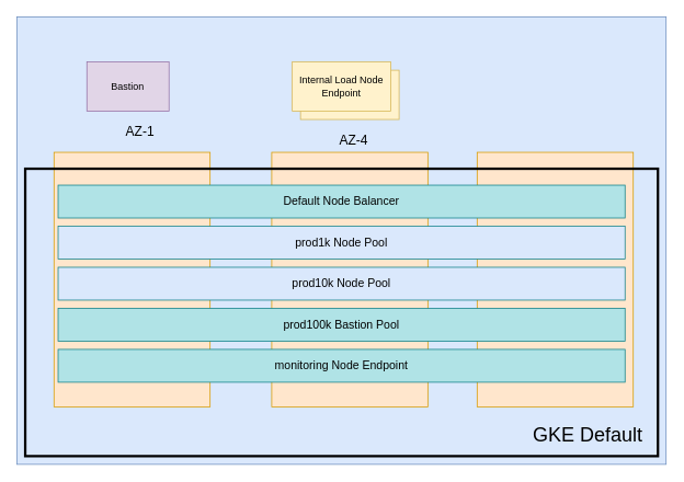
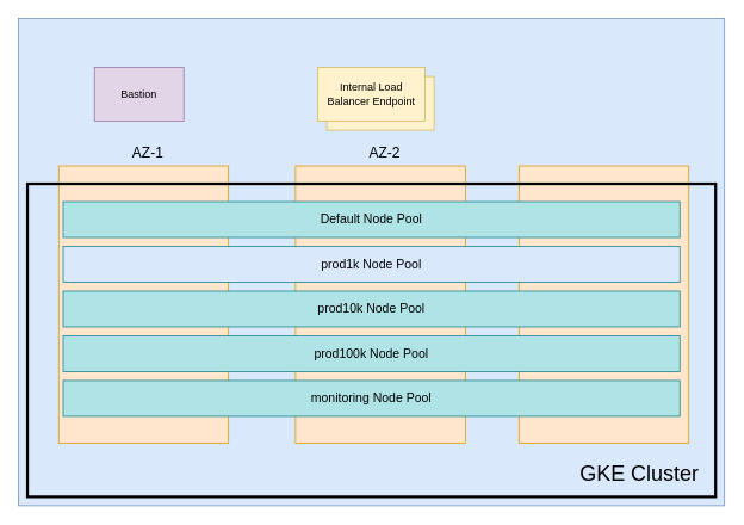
  <mxCell id="0" />
  <mxCell id="1" parent="0" />
  <mxCell id="2" value="" style="rounded=0;whiteSpace=wrap;html=1;fillColor=#dae8fc;strokeColor=#6c8ebf;" parent="1" vertex="1"><mxGeometry x="20" y="20" width="790" height="545" as="geometry" /></mxCell>
  <mxCell id="3" value="" style="rounded=0;whiteSpace=wrap;html=1;fillColor=#ffe6cc;strokeColor=#d79b00;" vertex="1" parent="1"><mxGeometry x="65" y="185" width="190" height="310" as="geometry" /></mxCell>
- <mxCell id="4" value="AZ-1" style="text;html=1;strokeColor=none;fillColor=none;align=center;verticalAlign=middle;whiteSpace=wrap;rounded=0;fontSize=16;" vertex="1" parent="1"><mxGeometry x="105" y="145" width="130" height="30" as="geometry" /></mxCell>
+ <mxCell id="4" value="AZ-1" style="text;html=1;strokeColor=none;fillColor=none;align=center;verticalAlign=middle;whiteSpace=wrap;rounded=0;fontSize=16;" vertex="1" parent="1"><mxGeometry x="100" y="155" width="130" height="30" as="geometry" /></mxCell>
  <mxCell id="5" value="" style="rounded=0;whiteSpace=wrap;html=1;fillColor=#ffe6cc;strokeColor=#d79b00;" vertex="1" parent="1"><mxGeometry x="330" y="185" width="190" height="310" as="geometry" /></mxCell>
- <mxCell id="6" value="&lt;div&gt;AZ-4&lt;/div&gt;" style="text;html=1;strokeColor=none;fillColor=none;align=center;verticalAlign=middle;whiteSpace=wrap;rounded=0;fontSize=16;" vertex="1" parent="1"><mxGeometry x="365" y="155" width="130" height="30" as="geometry" /></mxCell>
+ <mxCell id="6" value="&lt;div&gt;AZ-2&lt;/div&gt;" style="text;html=1;strokeColor=none;fillColor=none;align=center;verticalAlign=middle;whiteSpace=wrap;rounded=0;fontSize=16;" vertex="1" parent="1"><mxGeometry x="365" y="155" width="130" height="30" as="geometry" /></mxCell>
  <mxCell id="7" value="" style="rounded=0;whiteSpace=wrap;html=1;fillColor=#ffe6cc;strokeColor=#d79b00;" vertex="1" parent="1"><mxGeometry x="580" y="185" width="190" height="310" as="geometry" /></mxCell>
  <mxCell id="8" value="" style="rounded=0;whiteSpace=wrap;html=1;fillColor=none;strokeWidth=3;" parent="1" vertex="1"><mxGeometry x="30" y="205" width="770" height="350" as="geometry" /></mxCell>
- <mxCell id="9" value="GKE Default" style="text;html=1;strokeColor=none;fillColor=none;align=center;verticalAlign=middle;whiteSpace=wrap;rounded=0;fontSize=24;" parent="1" vertex="1"><mxGeometry x="640" y="515" width="150" height="30" as="geometry" /></mxCell>
- <mxCell id="10" value="&lt;font style=&quot;font-size: 14px;&quot;&gt;Default Node Balancer&lt;br&gt;&lt;/font&gt;" style="rounded=0;whiteSpace=wrap;html=1;fillColor=#b0e3e6;strokeColor=#0e8088;" parent="1" vertex="1"><mxGeometry x="70" y="225" width="690" height="40" as="geometry" /></mxCell>
- <mxCell id="11" value="&lt;div&gt;&lt;font style=&quot;font-size: 14px;&quot;&gt;prod10k Node Pool&lt;/font&gt;&lt;/div&gt;" style="rounded=0;whiteSpace=wrap;html=1;fillColor=#dae8fc;strokeColor=#0e8088;" parent="1" vertex="1"><mxGeometry x="70" y="325" width="690" height="40" as="geometry" /></mxCell>
- <mxCell id="12" value="&lt;font style=&quot;font-size: 14px;&quot;&gt;prod100k Bastion Pool&lt;/font&gt;" style="rounded=0;whiteSpace=wrap;html=1;fillColor=#b0e3e6;strokeColor=#0e8088;" parent="1" vertex="1"><mxGeometry x="70" y="375" width="690" height="40" as="geometry" /></mxCell>
- <mxCell id="13" value="&lt;font style=&quot;font-size: 14px;&quot;&gt;monitoring Node Endpoint&lt;/font&gt;" style="rounded=0;whiteSpace=wrap;html=1;fillColor=#b0e3e6;strokeColor=#0e8088;" parent="1" vertex="1"><mxGeometry x="70" y="425" width="690" height="40" as="geometry" /></mxCell>
+ <mxCell id="9" value="GKE Cluster" style="text;html=1;strokeColor=none;fillColor=none;align=center;verticalAlign=middle;whiteSpace=wrap;rounded=0;fontSize=24;" parent="1" vertex="1"><mxGeometry x="640" y="515" width="150" height="30" as="geometry" /></mxCell>
+ <mxCell id="10" value="&lt;font style=&quot;font-size: 14px;&quot;&gt;Default Node Pool&lt;br&gt;&lt;/font&gt;" style="rounded=0;whiteSpace=wrap;html=1;fillColor=#b0e3e6;strokeColor=#0e8088;" parent="1" vertex="1"><mxGeometry x="70" y="225" width="690" height="40" as="geometry" /></mxCell>
+ <mxCell id="11" value="&lt;div&gt;&lt;font style=&quot;font-size: 14px;&quot;&gt;prod10k Node Pool&lt;/font&gt;&lt;/div&gt;" style="rounded=0;whiteSpace=wrap;html=1;fillColor=#b0e3e6;strokeColor=#0e8088;" parent="1" vertex="1"><mxGeometry x="70" y="325" width="690" height="40" as="geometry" /></mxCell>
+ <mxCell id="12" value="&lt;font style=&quot;font-size: 14px;&quot;&gt;prod100k Node Pool&lt;/font&gt;" style="rounded=0;whiteSpace=wrap;html=1;fillColor=#b0e3e6;strokeColor=#0e8088;" parent="1" vertex="1"><mxGeometry x="70" y="375" width="690" height="40" as="geometry" /></mxCell>
+ <mxCell id="13" value="&lt;font style=&quot;font-size: 14px;&quot;&gt;monitoring Node Pool&lt;/font&gt;" style="rounded=0;whiteSpace=wrap;html=1;fillColor=#b0e3e6;strokeColor=#0e8088;" parent="1" vertex="1"><mxGeometry x="70" y="425" width="690" height="40" as="geometry" /></mxCell>
  <mxCell id="14" value="&lt;div&gt;&lt;font style=&quot;font-size: 14px;&quot;&gt;prod1k Node Pool&lt;/font&gt;&lt;/div&gt;" style="rounded=0;whiteSpace=wrap;html=1;fillColor=#dae8fc;strokeColor=#0e8088;" vertex="1" parent="1"><mxGeometry x="70" y="275" width="690" height="40" as="geometry" /></mxCell>
  <mxCell id="15" value="Bastion" style="rounded=0;whiteSpace=wrap;html=1;fillColor=#e1d5e7;strokeColor=#9673a6;" vertex="1" parent="1"><mxGeometry x="105" y="75" width="100" height="60" as="geometry" /></mxCell>
  <mxCell id="16" value="" style="rounded=0;whiteSpace=wrap;html=1;fillColor=#fff2cc;strokeColor=#d6b656;" vertex="1" parent="1"><mxGeometry x="365" y="85" width="120" height="60" as="geometry" /></mxCell>
- <mxCell id="17" value="Internal Load Node Endpoint" style="rounded=0;whiteSpace=wrap;html=1;fillColor=#fff2cc;strokeColor=#d6b656;" vertex="1" parent="1"><mxGeometry x="355" y="75" width="120" height="60" as="geometry" /></mxCell>
+ <mxCell id="17" value="Internal Load Balancer Endpoint" style="rounded=0;whiteSpace=wrap;html=1;fillColor=#fff2cc;strokeColor=#d6b656;" vertex="1" parent="1"><mxGeometry x="355" y="75" width="120" height="60" as="geometry" /></mxCell>
